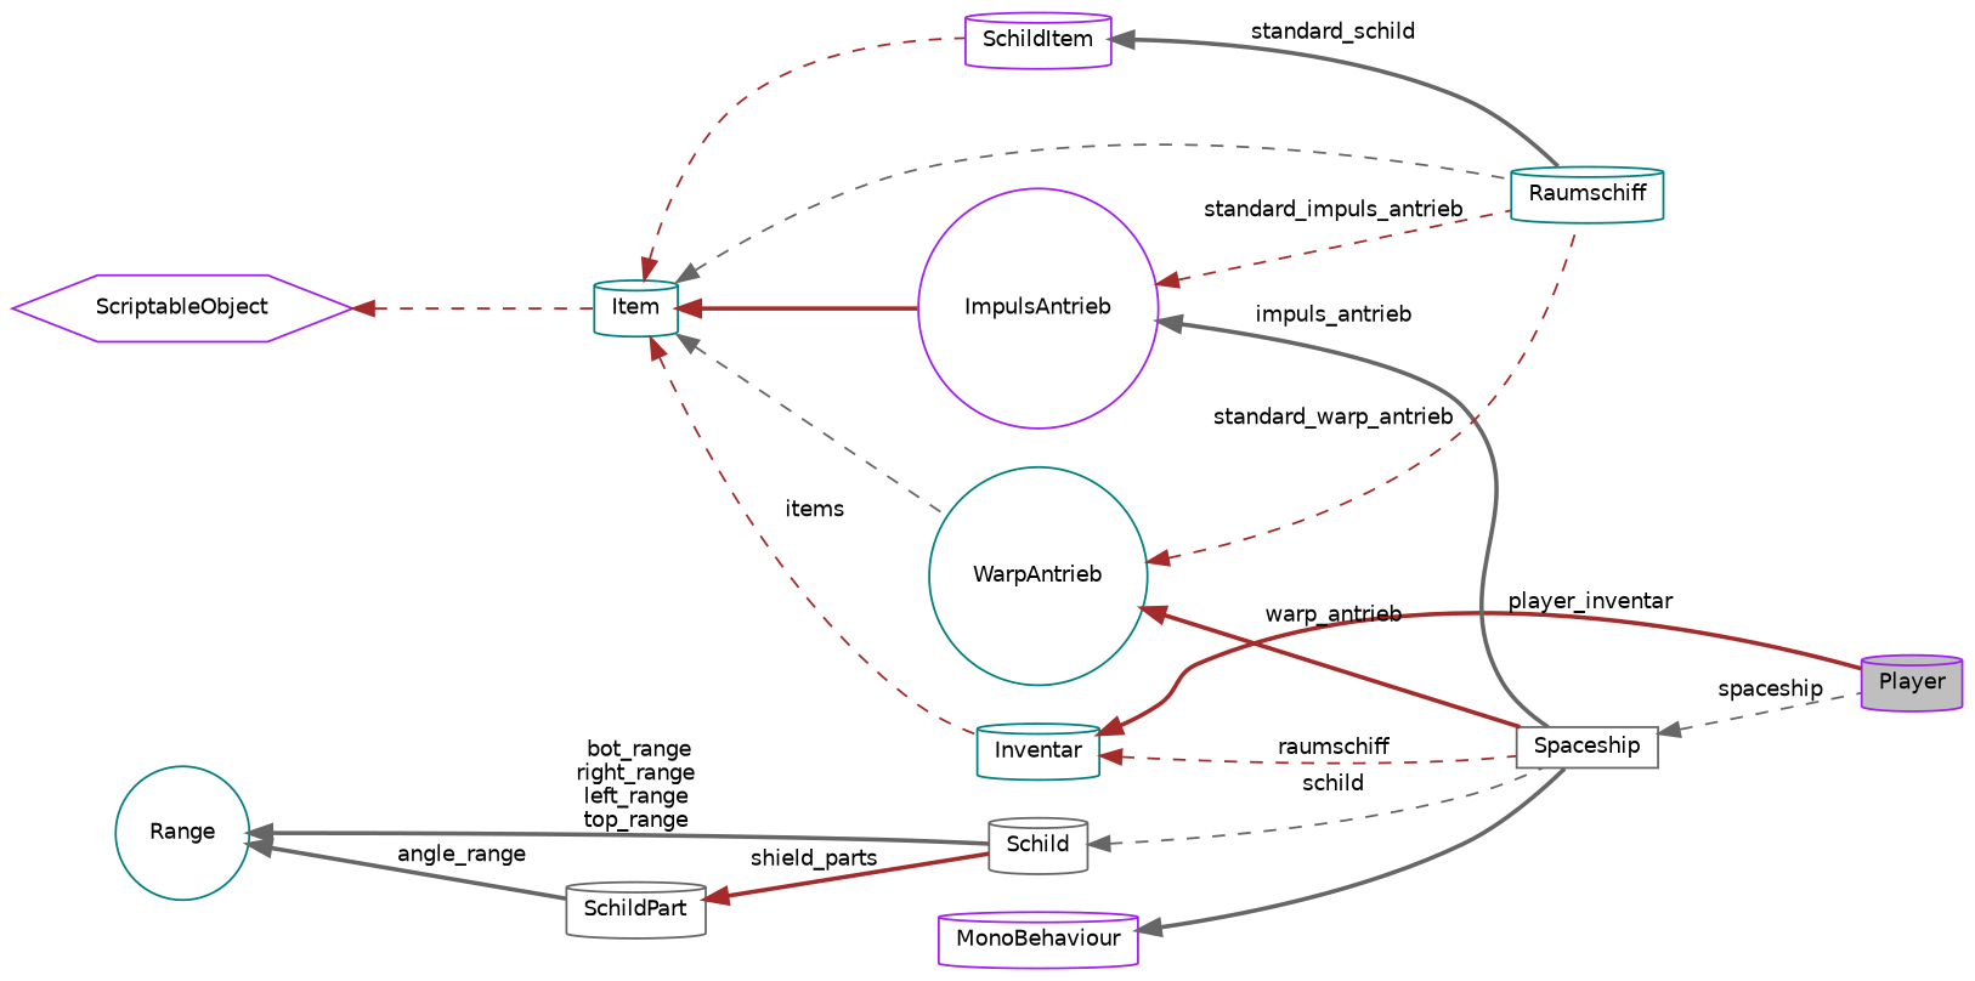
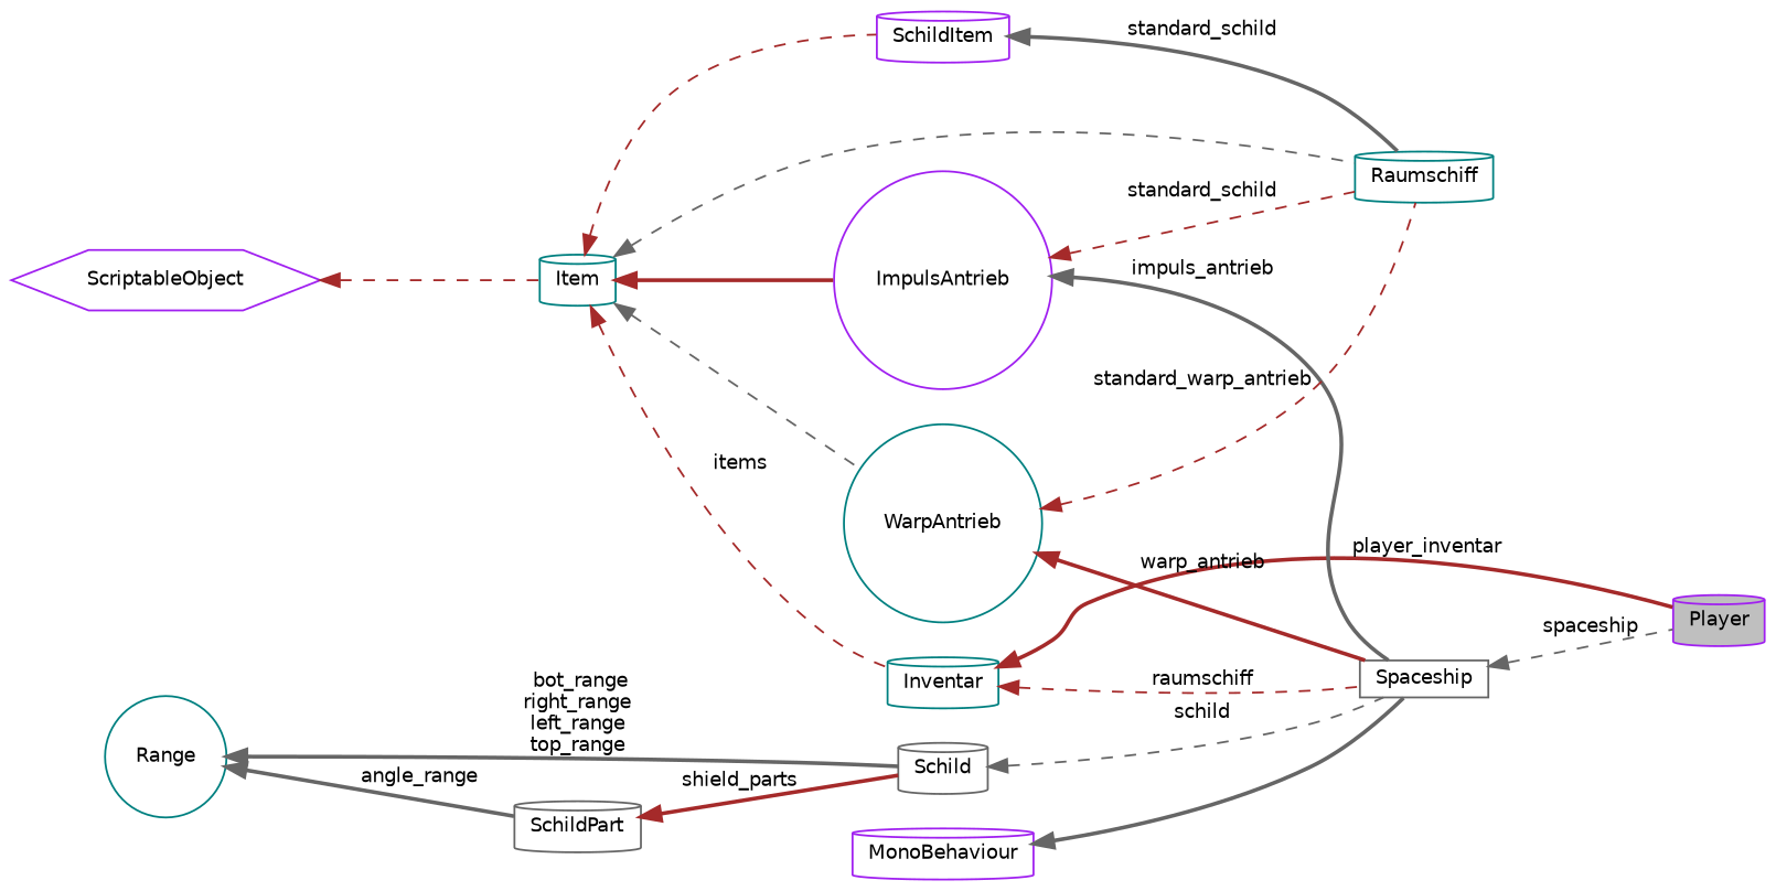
  digraph {
    rankdir=LR
    node [color=purple fillcolor=white fontname=Helvetica fontsize=10 shape=cylinder style=filled]
    edge [color=brown dir=back fontname=Helvetica fontsize=10 labelfontname=Helvetica labelfontsize=10 style=dashed]
    n1 [fillcolor=grey75 fontcolor=black height=0.2 label=Player width=0.4]
    n2 [color=teal height=0.2 label=Inventar width=0.4]
    n3 [color=gray40 height=0.2 label=Spaceship shape=box width=0.4]
    n4 [color=teal height=0.2 label=Item width=0.4]
    n5 [height=0.2 label=ImpulsAntrieb shape=circle width=0.4]
    n6 [color=teal height=0.2 label=WarpAntrieb shape=circle width=0.4]
    n7 [color=teal height=0.2 label=Raumschiff width=0.4]
    n8 [height=0.2 label=SchildItem width=0.4]
    n9 [height=0.2 label=ScriptableObject shape=hexagon width=0.4]
    n10 [height=0.2 label=MonoBehaviour width=0.4]
    n11 [color=gray40 height=0.2 label=Schild width=0.4]
    n12 [color=teal height=0.2 label=Range shape=circle width=0.4]
    n13 [color=gray40 height=0.2 label=SchildPart width=0.4]
    n2 -> n1 [label=" player_inventar" style=bold]
    n2 -> n3 [label=" raumschiff"]
    n3 -> n1 [color=gray40 label=" spaceship"]
    n4 -> n2 [label=" items"]
    n4 -> n5 [style=bold]
    n4 -> n6 [color=gray40]
    n4 -> n7 [color=gray40]
    n4 -> n8
    n5 -> n3 [color=gray40 label=" impuls_antrieb" style=bold]
-   n5 -> n7 [label=" standard_impuls_antrieb"]
+   n5 -> n7 [label=" standard_schild"]
    n6 -> n3 [label=" warp_antrieb" style=bold]
    n6 -> n7 [label=" standard_warp_antrieb"]
    n8 -> n7 [color=gray40 label=" standard_schild" style=bold]
    n9 -> n4
    n10 -> n3 [color=gray40 style=bold]
    n11 -> n3 [color=gray40 label=" schild"]
    n12 -> n11 [color=gray40 label=" bot_range\nright_range\nleft_range\ntop_range" style=bold]
    n12 -> n13 [color=gray40 label=" angle_range" style=bold]
    n13 -> n11 [label=" shield_parts" style=bold]
  }
